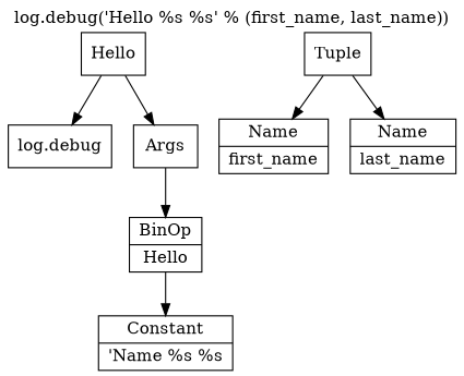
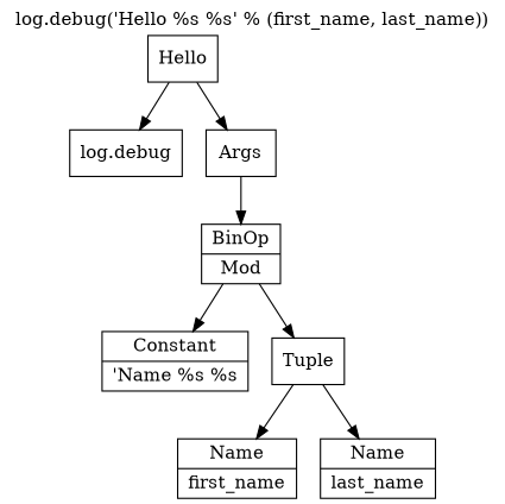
  digraph {
    fontname="DejaVu Serif"
    label="log.debug('Hello %s %s' % (first_name, last_name))"
    labelloc=t
    node [fontname="DejaVu Serif" shape=record]
    edge [fontname="DejaVu Serif"]
    n1 [label=Hello]
    n2 [label="log.debug"]
    n3 [label=Args]
-   n4 [label="{BinOp|Hello}"]
+   n4 [label="{BinOp|Mod}"]
    n5 [label="{Constant|'Name %s %s}"]
    n6 [label=Tuple]
    n7 [label="{Name|first_name}"]
    n8 [label="{Name|last_name}"]
    n1 -> n2
    n1 -> n3
    n3 -> n4
    n4 -> n5
+   n4 -> n6
    n6 -> n7
    n6 -> n8
  }
